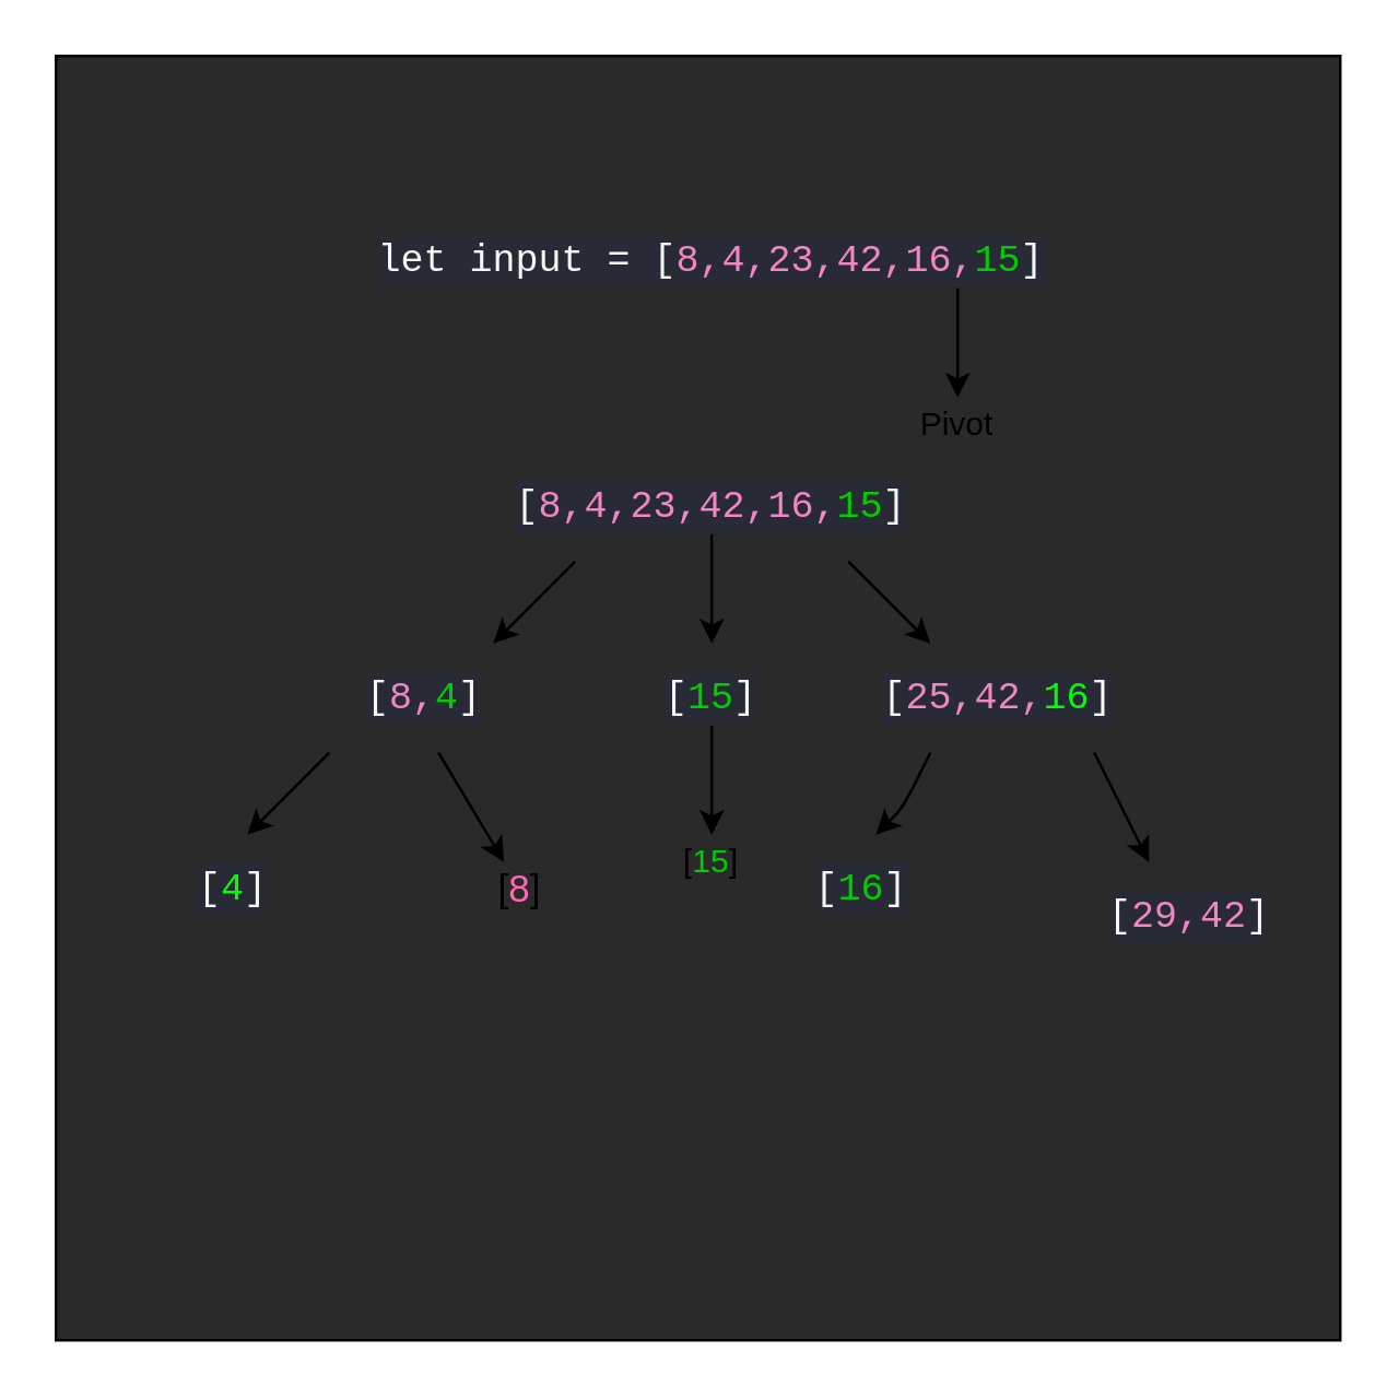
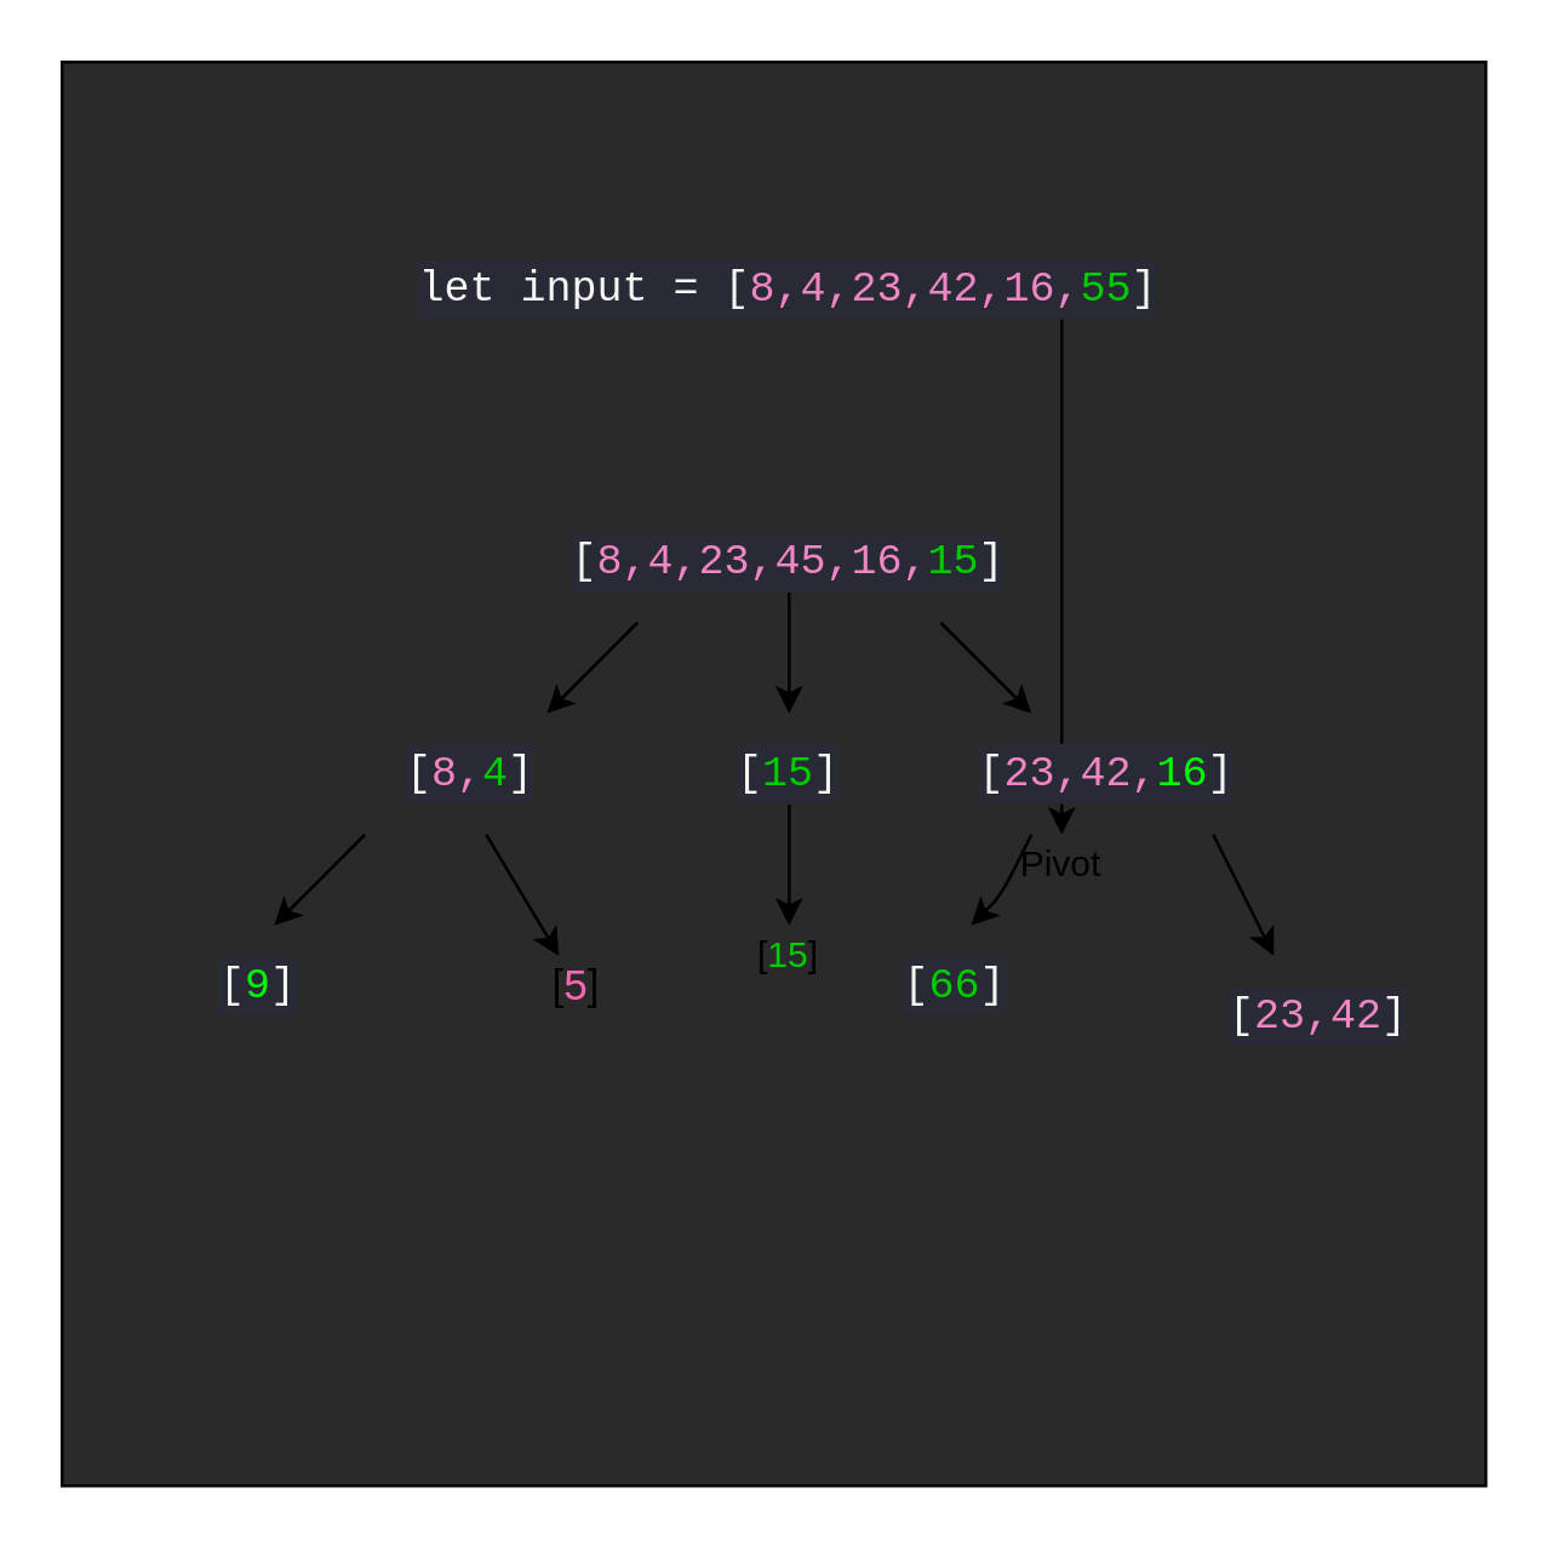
  <mxCell id="0" />
  <mxCell id="1" parent="0" />
  <mxCell id="2" value="" style="whiteSpace=wrap;html=1;aspect=fixed;fillColor=#2a2a2a;" vertex="1" parent="1"><mxGeometry x="20" y="20" width="470" height="470" as="geometry" /></mxCell>
- <mxCell id="3" value="&lt;div style=&quot;background-color: rgb(40 , 42 , 54) ; font-family: &amp;#34;consolas&amp;#34; , &amp;#34;courier new&amp;#34; , monospace ; font-size: 14px ; line-height: 19px&quot;&gt;&lt;font color=&quot;#f6f6f4&quot;&gt;let&amp;nbsp;input&amp;nbsp;=&amp;nbsp;[&lt;/font&gt;&lt;span style=&quot;color: rgb(242 , 134 , 196)&quot;&gt;8,4,23,42,16,&lt;/span&gt;&lt;font color=&quot;#00cc00&quot;&gt;15&lt;/font&gt;&lt;font color=&quot;#f6f6f4&quot;&gt;]&lt;/font&gt;&lt;/div&gt;" style="text;html=1;strokeColor=none;align=center;verticalAlign=middle;whiteSpace=wrap;rounded=0;fillColor=#2a2a2a;" vertex="1" parent="1"><mxGeometry x="140" y="85" width="240" height="20" as="geometry" /></mxCell>
+ <mxCell id="3" value="&lt;div style=&quot;background-color: rgb(40 , 42 , 54) ; font-family: &amp;#34;consolas&amp;#34; , &amp;#34;courier new&amp;#34; , monospace ; font-size: 14px ; line-height: 19px&quot;&gt;&lt;font color=&quot;#f6f6f4&quot;&gt;let&amp;nbsp;input&amp;nbsp;=&amp;nbsp;[&lt;/font&gt;&lt;span style=&quot;color: rgb(242 , 134 , 196)&quot;&gt;8,4,23,42,16,&lt;/span&gt;&lt;font color=&quot;#00cc00&quot;&gt;55&lt;/font&gt;&lt;font color=&quot;#f6f6f4&quot;&gt;]&lt;/font&gt;&lt;/div&gt;" style="text;html=1;strokeColor=none;align=center;verticalAlign=middle;whiteSpace=wrap;rounded=0;fillColor=#2a2a2a;" vertex="1" parent="1"><mxGeometry x="140" y="85" width="240" height="20" as="geometry" /></mxCell>
  <mxCell id="4" value="" style="endArrow=classic;html=1;" edge="1" parent="1" target="5"><mxGeometry width="50" height="50" relative="1" as="geometry"><mxPoint x="350" y="105" as="sourcePoint" /><mxPoint x="350" y="145" as="targetPoint" /><Array as="points"><mxPoint x="350" y="145" /></Array></mxGeometry></mxCell>
- <mxCell id="5" value="Pivot" style="text;html=1;strokeColor=none;fillColor=none;align=center;verticalAlign=middle;whiteSpace=wrap;rounded=0;" vertex="1" parent="1"><mxGeometry x="330" y="145" width="40" height="20" as="geometry" /></mxCell>
+ <mxCell id="5" value="Pivot" style="text;html=1;strokeColor=none;fillColor=none;align=center;verticalAlign=middle;whiteSpace=wrap;rounded=0;" vertex="1" parent="1"><mxGeometry x="330" y="275" width="40" height="20" as="geometry" /></mxCell>
  <mxCell id="6" style="edgeStyle=orthogonalEdgeStyle;rounded=0;orthogonalLoop=1;jettySize=auto;html=1;" edge="1" parent="1" source="7"><mxGeometry relative="1" as="geometry"><mxPoint x="260" y="235" as="targetPoint" /></mxGeometry></mxCell>
- <mxCell id="7" value="&lt;div style=&quot;background-color: rgb(40 , 42 , 54) ; font-family: &amp;#34;consolas&amp;#34; , &amp;#34;courier new&amp;#34; , monospace ; font-size: 14px ; line-height: 19px&quot;&gt;&lt;font color=&quot;#f6f6f4&quot;&gt;[&lt;/font&gt;&lt;span style=&quot;color: rgb(242 , 134 , 196)&quot;&gt;8,4,23,42,16,&lt;/span&gt;&lt;font color=&quot;#00cc00&quot;&gt;15&lt;/font&gt;&lt;font color=&quot;#f6f6f4&quot;&gt;]&lt;/font&gt;&lt;/div&gt;" style="text;html=1;strokeColor=none;align=center;verticalAlign=middle;whiteSpace=wrap;rounded=0;fillColor=#2a2a2a;" vertex="1" parent="1"><mxGeometry x="185" y="175" width="150" height="20" as="geometry" /></mxCell>
+ <mxCell id="7" value="&lt;div style=&quot;background-color: rgb(40 , 42 , 54) ; font-family: &amp;#34;consolas&amp;#34; , &amp;#34;courier new&amp;#34; , monospace ; font-size: 14px ; line-height: 19px&quot;&gt;&lt;font color=&quot;#f6f6f4&quot;&gt;[&lt;/font&gt;&lt;span style=&quot;color: rgb(242 , 134 , 196)&quot;&gt;8,4,23,45,16,&lt;/span&gt;&lt;font color=&quot;#00cc00&quot;&gt;15&lt;/font&gt;&lt;font color=&quot;#f6f6f4&quot;&gt;]&lt;/font&gt;&lt;/div&gt;" style="text;html=1;strokeColor=none;align=center;verticalAlign=middle;whiteSpace=wrap;rounded=0;fillColor=#2a2a2a;" vertex="1" parent="1"><mxGeometry x="185" y="175" width="150" height="20" as="geometry" /></mxCell>
  <mxCell id="8" value="" style="endArrow=classic;html=1;" edge="1" parent="1"><mxGeometry width="50" height="50" relative="1" as="geometry"><mxPoint x="210" y="205" as="sourcePoint" /><mxPoint x="180" y="235" as="targetPoint" /></mxGeometry></mxCell>
  <mxCell id="9" value="" style="endArrow=classic;html=1;" edge="1" parent="1"><mxGeometry width="50" height="50" relative="1" as="geometry"><mxPoint x="310" y="205" as="sourcePoint" /><mxPoint x="340" y="235" as="targetPoint" /></mxGeometry></mxCell>
  <mxCell id="10" value="&lt;div style=&quot;background-color: rgb(40 , 42 , 54) ; font-family: &amp;#34;consolas&amp;#34; , &amp;#34;courier new&amp;#34; , monospace ; font-size: 14px ; line-height: 19px&quot;&gt;&lt;font color=&quot;#f6f6f4&quot;&gt;[&lt;/font&gt;&lt;span style=&quot;color: rgb(242 , 134 , 196)&quot;&gt;8,&lt;/span&gt;&lt;font color=&quot;#00cc00&quot;&gt;4&lt;/font&gt;&lt;font color=&quot;#f6f6f4&quot;&gt;]&lt;/font&gt;&lt;/div&gt;" style="text;html=1;strokeColor=none;align=center;verticalAlign=middle;whiteSpace=wrap;rounded=0;fillColor=#2a2a2a;" vertex="1" parent="1"><mxGeometry x="120" y="245" width="70" height="20" as="geometry" /></mxCell>
- <mxCell id="11" value="&lt;div style=&quot;background-color: rgb(40 , 42 , 54) ; font-family: &amp;#34;consolas&amp;#34; , &amp;#34;courier new&amp;#34; , monospace ; font-size: 14px ; line-height: 19px&quot;&gt;&lt;font color=&quot;#f6f6f4&quot;&gt;[&lt;/font&gt;&lt;span style=&quot;color: rgb(242 , 134 , 196)&quot;&gt;25,42,&lt;/span&gt;&lt;font color=&quot;#00ff00&quot;&gt;16&lt;/font&gt;&lt;font color=&quot;#f6f6f4&quot;&gt;]&lt;/font&gt;&lt;/div&gt;" style="text;html=1;strokeColor=none;align=center;verticalAlign=middle;whiteSpace=wrap;rounded=0;fillColor=#2a2a2a;" vertex="1" parent="1"><mxGeometry x="320" y="245" width="90" height="20" as="geometry" /></mxCell>
+ <mxCell id="11" value="&lt;div style=&quot;background-color: rgb(40 , 42 , 54) ; font-family: &amp;#34;consolas&amp;#34; , &amp;#34;courier new&amp;#34; , monospace ; font-size: 14px ; line-height: 19px&quot;&gt;&lt;font color=&quot;#f6f6f4&quot;&gt;[&lt;/font&gt;&lt;span style=&quot;color: rgb(242 , 134 , 196)&quot;&gt;23,42,&lt;/span&gt;&lt;font color=&quot;#00ff00&quot;&gt;16&lt;/font&gt;&lt;font color=&quot;#f6f6f4&quot;&gt;]&lt;/font&gt;&lt;/div&gt;" style="text;html=1;strokeColor=none;align=center;verticalAlign=middle;whiteSpace=wrap;rounded=0;fillColor=#2a2a2a;" vertex="1" parent="1"><mxGeometry x="320" y="245" width="90" height="20" as="geometry" /></mxCell>
  <mxCell id="12" style="edgeStyle=orthogonalEdgeStyle;rounded=0;orthogonalLoop=1;jettySize=auto;html=1;" edge="1" parent="1" source="13" target="21"><mxGeometry relative="1" as="geometry"><mxPoint x="260" y="315" as="targetPoint" /></mxGeometry></mxCell>
  <mxCell id="13" value="&lt;div style=&quot;background-color: rgb(40 , 42 , 54) ; font-family: &amp;#34;consolas&amp;#34; , &amp;#34;courier new&amp;#34; , monospace ; font-size: 14px ; line-height: 19px&quot;&gt;&lt;font color=&quot;#f6f6f4&quot;&gt;[&lt;/font&gt;&lt;font color=&quot;#00cc00&quot;&gt;15&lt;/font&gt;&lt;font color=&quot;#f6f6f4&quot;&gt;]&lt;/font&gt;&lt;/div&gt;" style="text;html=1;strokeColor=none;align=center;verticalAlign=middle;whiteSpace=wrap;rounded=0;fillColor=#2a2a2a;" vertex="1" parent="1"><mxGeometry x="225" y="245" width="70" height="20" as="geometry" /></mxCell>
  <mxCell id="14" value="" style="endArrow=classic;html=1;" edge="1" parent="1"><mxGeometry width="50" height="50" relative="1" as="geometry"><mxPoint x="400" y="275" as="sourcePoint" /><mxPoint x="420" y="315" as="targetPoint" /></mxGeometry></mxCell>
  <mxCell id="15" value="" style="endArrow=classic;html=1;" edge="1" parent="1"><mxGeometry width="50" height="50" relative="1" as="geometry"><mxPoint x="340" y="275" as="sourcePoint" /><mxPoint x="320" y="305" as="targetPoint" /><Array as="points"><mxPoint x="330" y="295" /></Array></mxGeometry></mxCell>
  <mxCell id="16" value="" style="endArrow=classic;html=1;" edge="1" parent="1"><mxGeometry width="50" height="50" relative="1" as="geometry"><mxPoint x="120" y="275" as="sourcePoint" /><mxPoint x="90" y="305" as="targetPoint" /></mxGeometry></mxCell>
  <mxCell id="17" value="" style="endArrow=classic;html=1;" edge="1" parent="1" target="22"><mxGeometry width="50" height="50" relative="1" as="geometry"><mxPoint x="160" y="275" as="sourcePoint" /><mxPoint x="180" y="315" as="targetPoint" /></mxGeometry></mxCell>
- <mxCell id="18" value="&lt;div style=&quot;background-color: rgb(40 , 42 , 54) ; font-family: &amp;#34;consolas&amp;#34; , &amp;#34;courier new&amp;#34; , monospace ; font-size: 14px ; line-height: 19px&quot;&gt;&lt;font color=&quot;#f6f6f4&quot;&gt;[&lt;/font&gt;&lt;font color=&quot;#00ff00&quot;&gt;4&lt;/font&gt;&lt;font color=&quot;#f6f6f4&quot;&gt;]&lt;/font&gt;&lt;/div&gt;" style="text;html=1;strokeColor=none;align=center;verticalAlign=middle;whiteSpace=wrap;rounded=0;fillColor=#2a2a2a;" vertex="1" parent="1"><mxGeometry x="50" y="315" width="70" height="20" as="geometry" /></mxCell>
- <mxCell id="19" value="&lt;div style=&quot;background-color: rgb(40 , 42 , 54) ; font-family: &amp;#34;consolas&amp;#34; , &amp;#34;courier new&amp;#34; , monospace ; font-size: 14px ; line-height: 19px&quot;&gt;&lt;font color=&quot;#f6f6f4&quot;&gt;[&lt;/font&gt;&lt;font color=&quot;#00cc00&quot;&gt;16&lt;/font&gt;&lt;font color=&quot;#f6f6f4&quot;&gt;]&lt;/font&gt;&lt;/div&gt;" style="text;html=1;strokeColor=none;align=center;verticalAlign=middle;whiteSpace=wrap;rounded=0;fillColor=#2a2a2a;" vertex="1" parent="1"><mxGeometry x="270" y="315" width="90" height="20" as="geometry" /></mxCell>
- <mxCell id="20" value="&lt;div style=&quot;background-color: rgb(40 , 42 , 54) ; font-family: &amp;#34;consolas&amp;#34; , &amp;#34;courier new&amp;#34; , monospace ; font-size: 14px ; line-height: 19px&quot;&gt;&lt;font color=&quot;#f6f6f4&quot;&gt;[&lt;/font&gt;&lt;span style=&quot;color: rgb(242 , 134 , 196)&quot;&gt;29,42&lt;/span&gt;&lt;font color=&quot;#f6f6f4&quot;&gt;]&lt;/font&gt;&lt;/div&gt;" style="text;html=1;strokeColor=none;align=center;verticalAlign=middle;whiteSpace=wrap;rounded=0;fillColor=#2a2a2a;" vertex="1" parent="1"><mxGeometry x="390" y="325" width="90" height="20" as="geometry" /></mxCell>
+ <mxCell id="18" value="&lt;div style=&quot;background-color: rgb(40 , 42 , 54) ; font-family: &amp;#34;consolas&amp;#34; , &amp;#34;courier new&amp;#34; , monospace ; font-size: 14px ; line-height: 19px&quot;&gt;&lt;font color=&quot;#f6f6f4&quot;&gt;[&lt;/font&gt;&lt;font color=&quot;#00ff00&quot;&gt;9&lt;/font&gt;&lt;font color=&quot;#f6f6f4&quot;&gt;]&lt;/font&gt;&lt;/div&gt;" style="text;html=1;strokeColor=none;align=center;verticalAlign=middle;whiteSpace=wrap;rounded=0;fillColor=#2a2a2a;" vertex="1" parent="1"><mxGeometry x="50" y="315" width="70" height="20" as="geometry" /></mxCell>
+ <mxCell id="19" value="&lt;div style=&quot;background-color: rgb(40 , 42 , 54) ; font-family: &amp;#34;consolas&amp;#34; , &amp;#34;courier new&amp;#34; , monospace ; font-size: 14px ; line-height: 19px&quot;&gt;&lt;font color=&quot;#f6f6f4&quot;&gt;[&lt;/font&gt;&lt;font color=&quot;#00cc00&quot;&gt;66&lt;/font&gt;&lt;font color=&quot;#f6f6f4&quot;&gt;]&lt;/font&gt;&lt;/div&gt;" style="text;html=1;strokeColor=none;align=center;verticalAlign=middle;whiteSpace=wrap;rounded=0;fillColor=#2a2a2a;" vertex="1" parent="1"><mxGeometry x="270" y="315" width="90" height="20" as="geometry" /></mxCell>
+ <mxCell id="20" value="&lt;div style=&quot;background-color: rgb(40 , 42 , 54) ; font-family: &amp;#34;consolas&amp;#34; , &amp;#34;courier new&amp;#34; , monospace ; font-size: 14px ; line-height: 19px&quot;&gt;&lt;font color=&quot;#f6f6f4&quot;&gt;[&lt;/font&gt;&lt;span style=&quot;color: rgb(242 , 134 , 196)&quot;&gt;23,42&lt;/span&gt;&lt;font color=&quot;#f6f6f4&quot;&gt;]&lt;/font&gt;&lt;/div&gt;" style="text;html=1;strokeColor=none;align=center;verticalAlign=middle;whiteSpace=wrap;rounded=0;fillColor=#2a2a2a;" vertex="1" parent="1"><mxGeometry x="390" y="325" width="90" height="20" as="geometry" /></mxCell>
  <mxCell id="21" value="[&lt;font color=&quot;#00cc00&quot;&gt;15&lt;/font&gt;]" style="text;html=1;strokeColor=none;fillColor=none;align=center;verticalAlign=middle;whiteSpace=wrap;rounded=0;" vertex="1" parent="1"><mxGeometry x="240" y="305" width="40" height="20" as="geometry" /></mxCell>
- <mxCell id="22" value="&lt;font style=&quot;font-size: 14px&quot;&gt;[&lt;font style=&quot;font-size: 14px&quot; color=&quot;#ff66b3&quot;&gt;8&lt;/font&gt;]&lt;/font&gt;" style="text;html=1;strokeColor=none;fillColor=none;align=center;verticalAlign=middle;whiteSpace=wrap;rounded=0;" vertex="1" parent="1"><mxGeometry x="170" y="315" width="40" height="20" as="geometry" /></mxCell>
+ <mxCell id="22" value="&lt;font style=&quot;font-size: 14px&quot;&gt;[&lt;font style=&quot;font-size: 14px&quot; color=&quot;#ff66b3&quot;&gt;5&lt;/font&gt;]&lt;/font&gt;" style="text;html=1;strokeColor=none;fillColor=none;align=center;verticalAlign=middle;whiteSpace=wrap;rounded=0;" vertex="1" parent="1"><mxGeometry x="170" y="315" width="40" height="20" as="geometry" /></mxCell>
